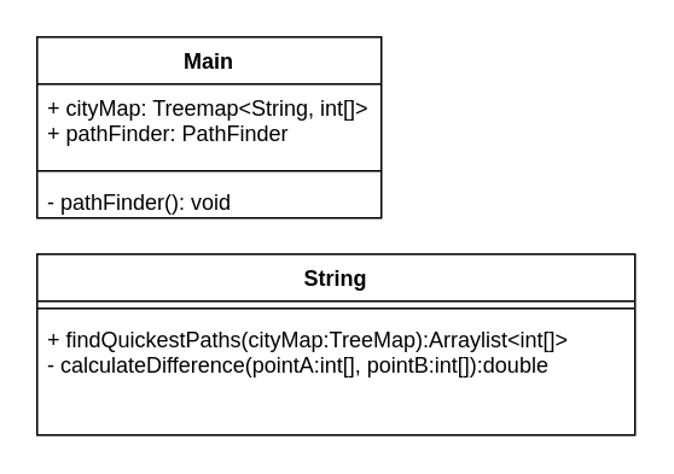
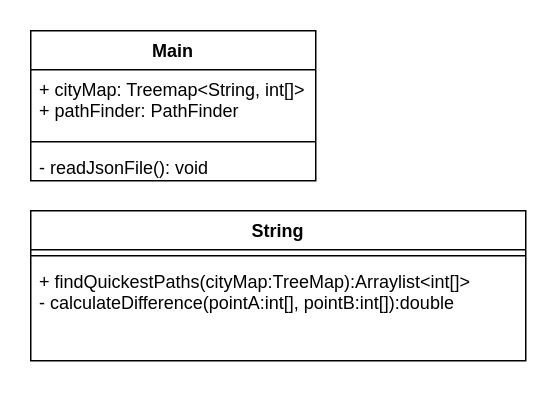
  <mxCell id="0" />
  <mxCell id="1" parent="0" />
  <mxCell id="2" value="Main" style="swimlane;fontStyle=1;align=center;verticalAlign=top;childLayout=stackLayout;horizontal=1;startSize=26;horizontalStack=0;resizeParent=1;resizeParentMax=0;resizeLast=0;collapsible=1;marginBottom=0;fillColor=default;strokeColor=default;fontColor=default;" vertex="1" parent="1"><mxGeometry x="20" y="20" width="190" height="100" as="geometry" /></mxCell>
  <mxCell id="3" value="+ cityMap: Treemap&lt;String, int[]&gt;&#10;+ pathFinder: PathFinder" style="text;strokeColor=none;fillColor=none;align=left;verticalAlign=top;spacingLeft=4;spacingRight=4;overflow=hidden;rotatable=0;points=[[0,0.5],[1,0.5]];portConstraint=eastwest;fontColor=default;" vertex="1" parent="2"><mxGeometry y="26" width="190" height="44" as="geometry" /></mxCell>
  <mxCell id="4" value="" style="line;strokeWidth=1;fillColor=none;align=left;verticalAlign=middle;spacingTop=-1;spacingLeft=3;spacingRight=3;rotatable=0;labelPosition=right;points=[];portConstraint=eastwest;" vertex="1" parent="2"><mxGeometry y="70" width="190" height="8" as="geometry" /></mxCell>
- <mxCell id="5" value="- pathFinder(): void" style="text;strokeColor=none;fillColor=none;align=left;verticalAlign=top;spacingLeft=4;spacingRight=4;overflow=hidden;rotatable=0;points=[[0,0.5],[1,0.5]];portConstraint=eastwest;fontColor=default;" vertex="1" parent="2"><mxGeometry y="78" width="190" height="22" as="geometry" /></mxCell>
+ <mxCell id="5" value="- readJsonFile(): void" style="text;strokeColor=none;fillColor=none;align=left;verticalAlign=top;spacingLeft=4;spacingRight=4;overflow=hidden;rotatable=0;points=[[0,0.5],[1,0.5]];portConstraint=eastwest;fontColor=default;" vertex="1" parent="2"><mxGeometry y="78" width="190" height="22" as="geometry" /></mxCell>
  <mxCell id="6" value="String" style="swimlane;fontStyle=1;align=center;verticalAlign=top;childLayout=stackLayout;horizontal=1;startSize=26;horizontalStack=0;resizeParent=1;resizeParentMax=0;resizeLast=0;collapsible=1;marginBottom=0;fillColor=default;strokeColor=default;fontColor=default;" vertex="1" parent="1"><mxGeometry x="20" y="140" width="330" height="100" as="geometry" /></mxCell>
  <mxCell id="7" value="" style="line;strokeWidth=1;fillColor=none;align=left;verticalAlign=middle;spacingTop=-1;spacingLeft=3;spacingRight=3;rotatable=0;labelPosition=right;points=[];portConstraint=eastwest;" vertex="1" parent="6"><mxGeometry y="26" width="330" height="8" as="geometry" /></mxCell>
  <mxCell id="8" value="+ findQuickestPaths(cityMap:TreeMap):Arraylist&lt;int[]&gt;&#10;- calculateDifference(pointA:int[], pointB:int[]):double" style="text;strokeColor=none;fillColor=none;align=left;verticalAlign=top;spacingLeft=4;spacingRight=4;overflow=hidden;rotatable=0;points=[[0,0.5],[1,0.5]];portConstraint=eastwest;fontColor=default;" vertex="1" parent="6"><mxGeometry y="34" width="330" height="66" as="geometry" /></mxCell>
